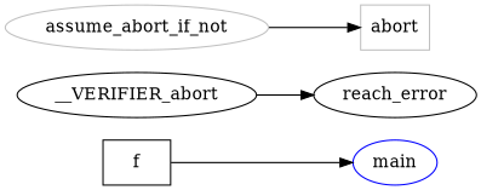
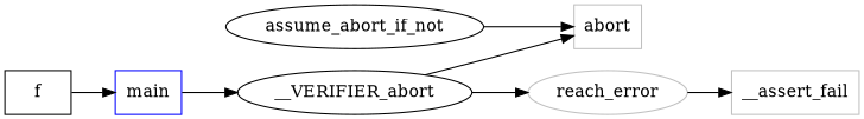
  digraph {
    rankdir=LR
    node [shape=box]
-   main [color=blue shape=ellipse]
+   main [color=blue]
    n2 [label=__VERIFIER_abort shape=""]
-   n3 [label=reach_error shape=""]
+   n3 [label=reach_error color=grey shape=""]
    n4 [color=grey label=abort]
    n5 [label=f]
-   assume_abort_if_not [color=grey shape=""]
+   n6 [color=grey label=__assert_fail]
+   assume_abort_if_not [shape=""]
+   main -> n2
    n2 -> n3
+   n2 -> n4
+   n3 -> n6
    n5 -> main
    assume_abort_if_not -> n4
  }
